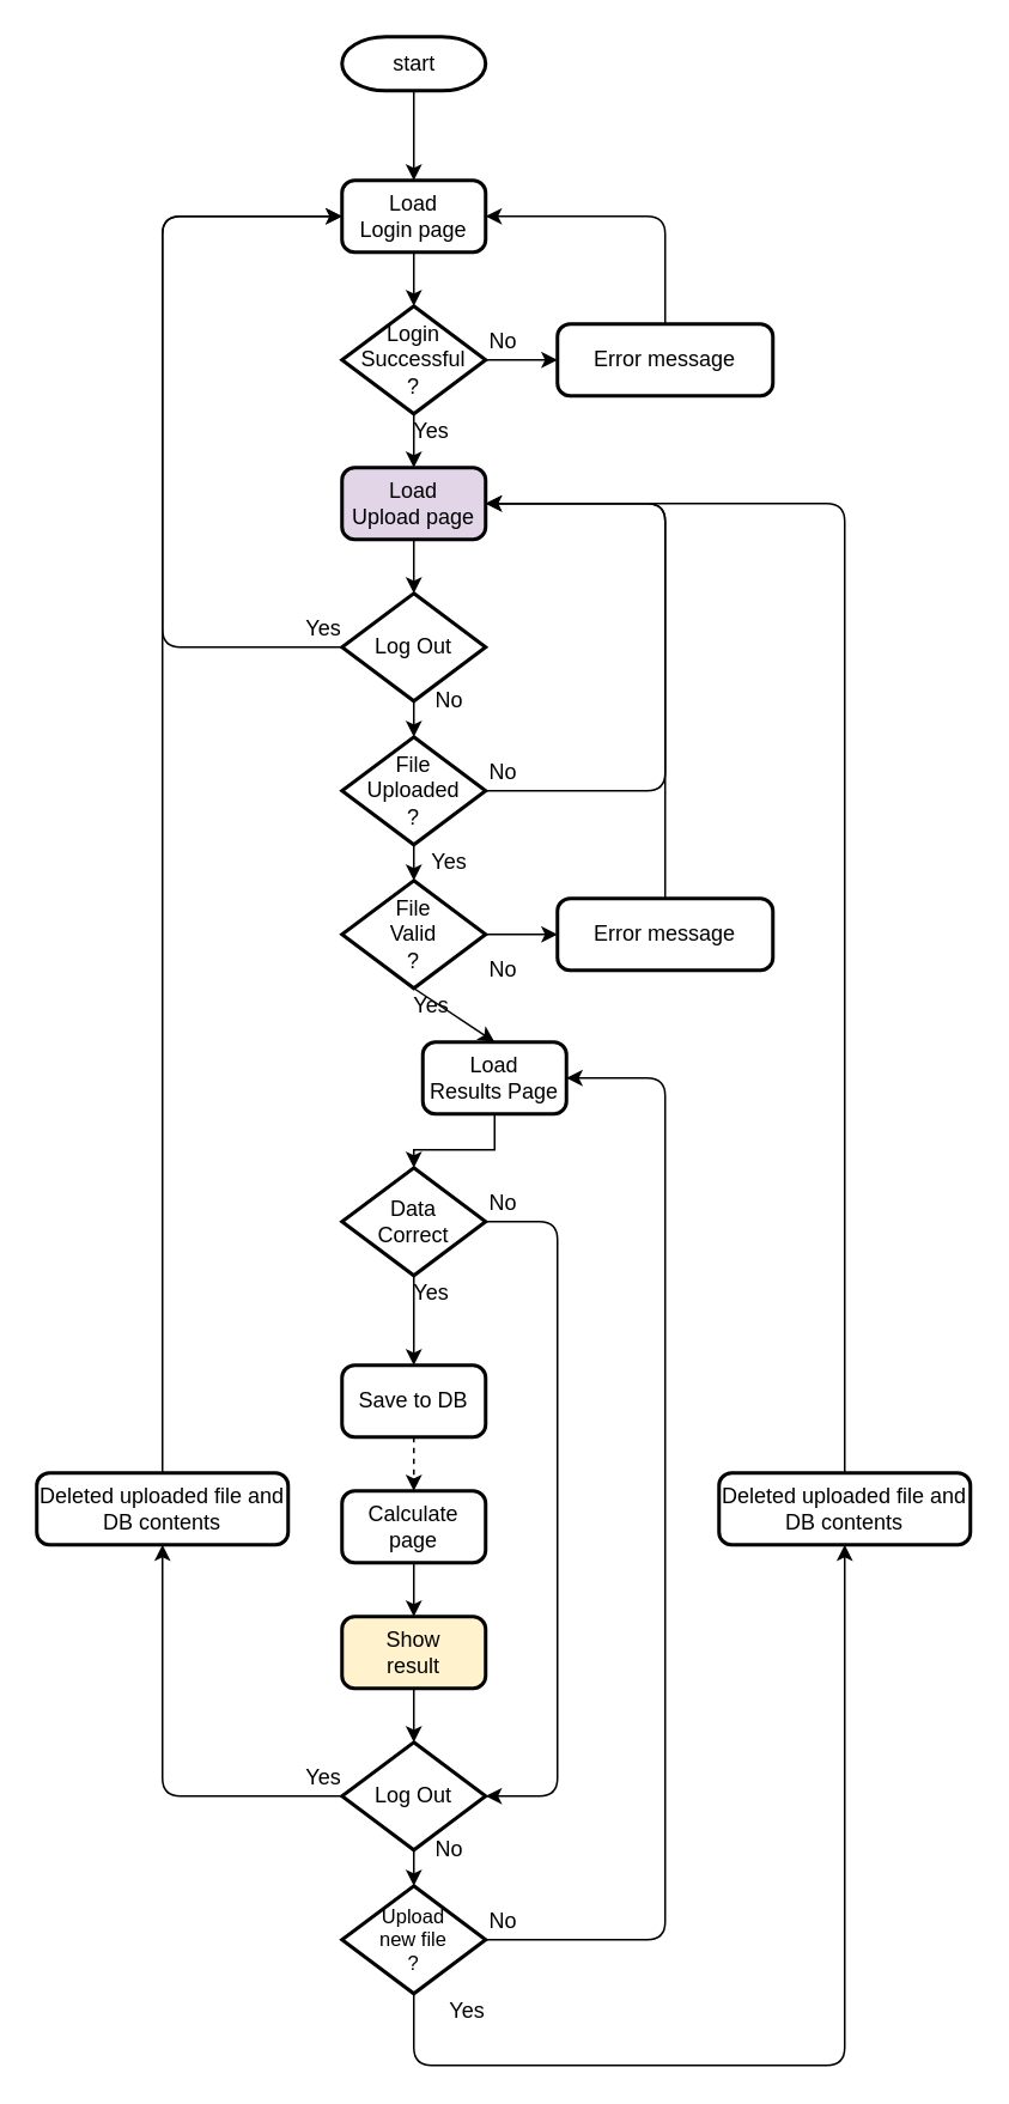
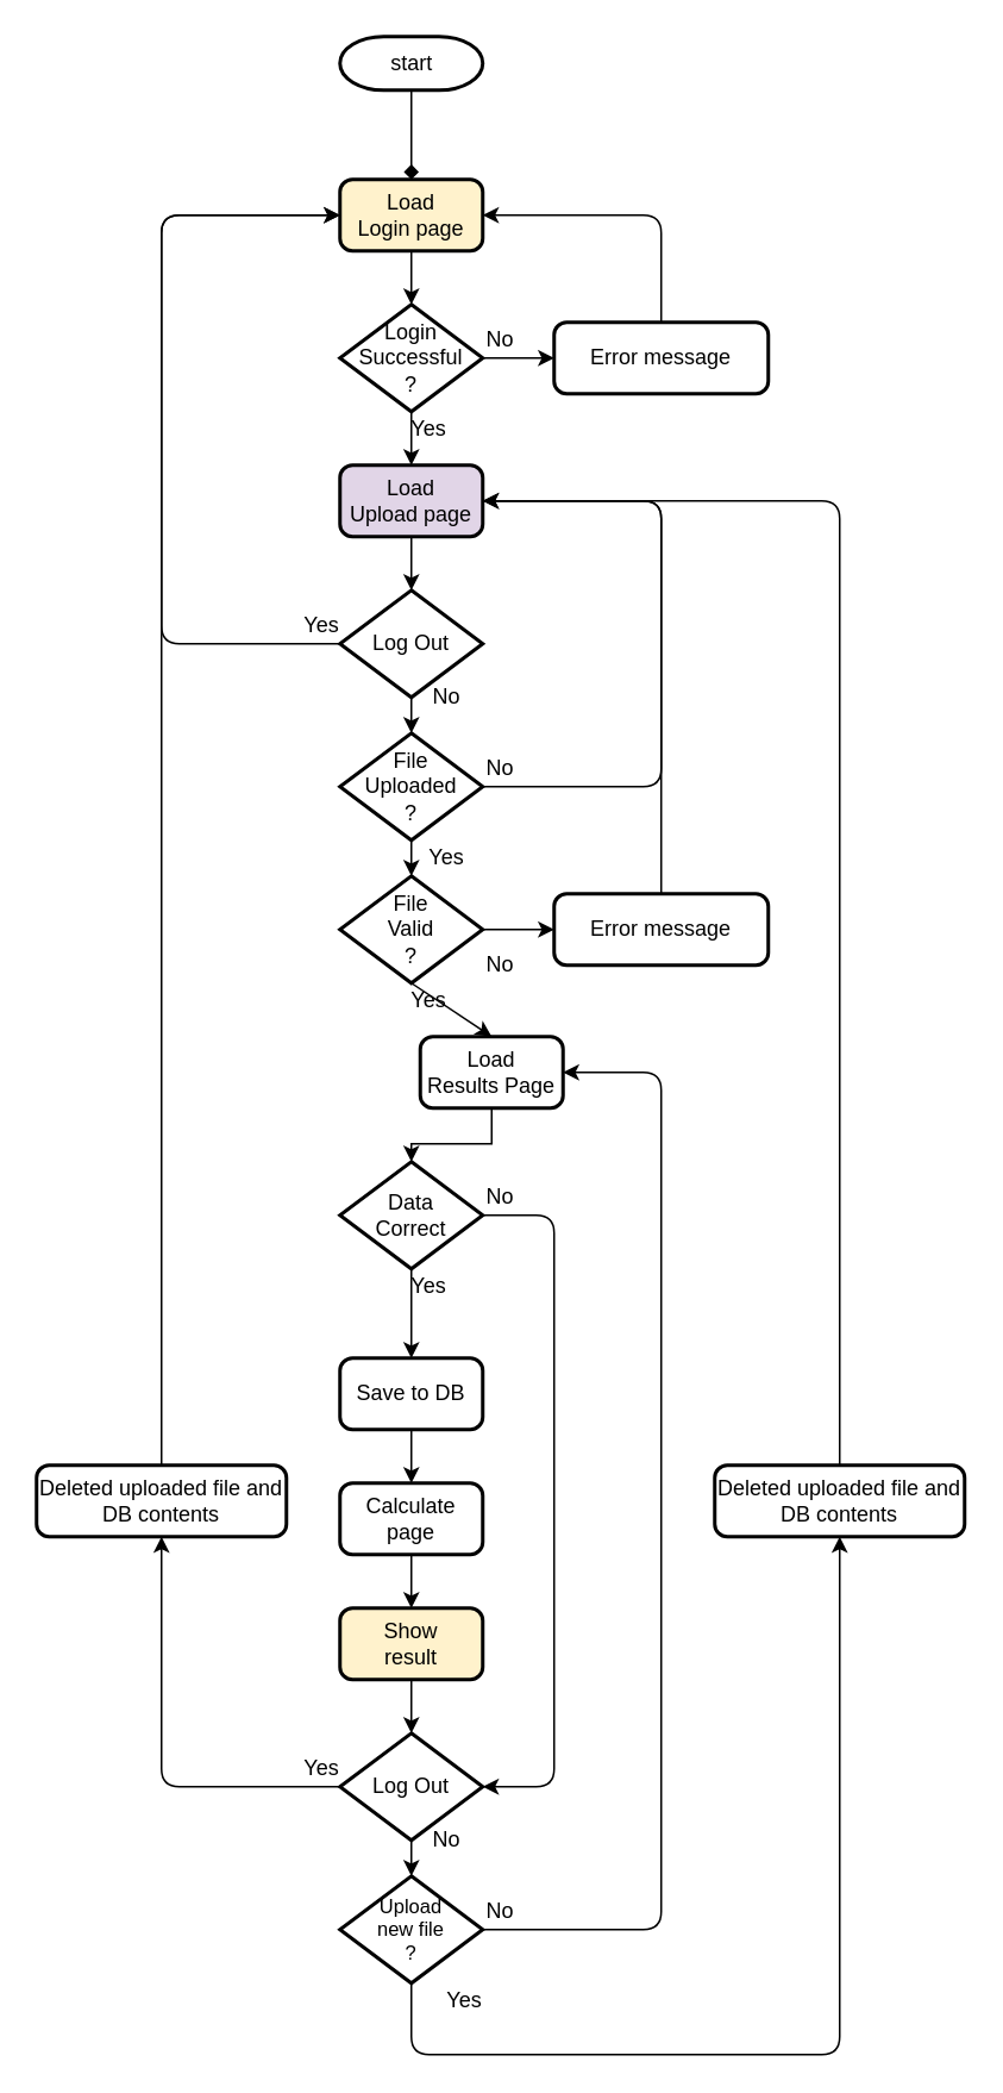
  <mxCell id="0" />
  <mxCell id="1" parent="0" />
  <mxCell id="2" value="start" style="shape=mxgraph.flowchart.terminator;strokeWidth=2;gradientColor=none;gradientDirection=north;fontStyle=0;html=1;" parent="1" vertex="1"><mxGeometry x="190" y="20" width="80" height="30" as="geometry" /></mxCell>
- <mxCell id="3" value="Load&lt;br&gt;Login page" style="rounded=1;whiteSpace=wrap;html=1;absoluteArcSize=1;arcSize=14;strokeWidth=2;" parent="1" vertex="1"><mxGeometry x="190" y="100" width="80" height="40" as="geometry" /></mxCell>
- <mxCell id="4" value="" style="endArrow=classic;html=1;exitX=0.5;exitY=1;exitDx=0;exitDy=0;exitPerimeter=0;" parent="1" source="2" target="3" edge="1"><mxGeometry width="50" height="50" relative="1" as="geometry"><mxPoint x="170" y="220" as="sourcePoint" /><mxPoint x="220" y="170" as="targetPoint" /></mxGeometry></mxCell>
+ <mxCell id="3" value="Load&lt;br&gt;Login page" style="rounded=1;whiteSpace=wrap;html=1;absoluteArcSize=1;arcSize=14;strokeWidth=2;fillColor=#fff2cc;" parent="1" vertex="1"><mxGeometry x="190" y="100" width="80" height="40" as="geometry" /></mxCell>
+ <mxCell id="4" value="" style="endArrow=diamond;html=1;exitX=0.5;exitY=1;exitDx=0;exitDy=0;exitPerimeter=0;" parent="1" source="2" target="3" edge="1"><mxGeometry width="50" height="50" relative="1" as="geometry"><mxPoint x="170" y="220" as="sourcePoint" /><mxPoint x="220" y="170" as="targetPoint" /></mxGeometry></mxCell>
  <mxCell id="5" value="Login&lt;br&gt;Successful&lt;br&gt;?" style="strokeWidth=2;html=1;shape=mxgraph.flowchart.decision;whiteSpace=wrap;" parent="1" vertex="1"><mxGeometry x="190" y="170" width="80" height="60" as="geometry" /></mxCell>
  <mxCell id="6" value="Error message" style="rounded=1;whiteSpace=wrap;html=1;absoluteArcSize=1;arcSize=14;strokeWidth=2;" parent="1" vertex="1"><mxGeometry x="310" y="180" width="120" height="40" as="geometry" /></mxCell>
  <mxCell id="7" value="" style="endArrow=classic;html=1;entryX=1;entryY=0.5;entryDx=0;entryDy=0;exitX=0.5;exitY=0;exitDx=0;exitDy=0;" parent="1" source="6" target="3" edge="1"><mxGeometry width="50" height="50" relative="1" as="geometry"><mxPoint x="170" y="280" as="sourcePoint" /><mxPoint x="220" y="230" as="targetPoint" /><Array as="points"><mxPoint x="370" y="120" /></Array></mxGeometry></mxCell>
  <mxCell id="8" value="" style="endArrow=classic;html=1;entryX=0.5;entryY=0;entryDx=0;entryDy=0;entryPerimeter=0;exitX=0.5;exitY=1;exitDx=0;exitDy=0;" parent="1" source="3" target="5" edge="1"><mxGeometry width="50" height="50" relative="1" as="geometry"><mxPoint x="170" y="280" as="sourcePoint" /><mxPoint x="220" y="230" as="targetPoint" /></mxGeometry></mxCell>
  <mxCell id="9" value="" style="endArrow=classic;html=1;entryX=0;entryY=0.5;entryDx=0;entryDy=0;exitX=1;exitY=0.5;exitDx=0;exitDy=0;exitPerimeter=0;" parent="1" source="5" target="6" edge="1"><mxGeometry width="50" height="50" relative="1" as="geometry"><mxPoint x="170" y="280" as="sourcePoint" /><mxPoint x="220" y="230" as="targetPoint" /></mxGeometry></mxCell>
  <mxCell id="10" value="No" style="text;html=1;strokeColor=none;fillColor=none;align=center;verticalAlign=middle;whiteSpace=wrap;rounded=0;" parent="1" vertex="1"><mxGeometry x="260" y="180" width="40" height="20" as="geometry" /></mxCell>
  <mxCell id="11" value="Yes" style="text;html=1;strokeColor=none;fillColor=none;align=center;verticalAlign=middle;whiteSpace=wrap;rounded=0;" parent="1" vertex="1"><mxGeometry x="220" y="230" width="40" height="20" as="geometry" /></mxCell>
  <mxCell id="12" value="Load&lt;br&gt;Upload page" style="rounded=1;whiteSpace=wrap;html=1;absoluteArcSize=1;arcSize=14;strokeWidth=2;fillColor=#e1d5e7;" parent="1" vertex="1"><mxGeometry x="190" y="260" width="80" height="40" as="geometry" /></mxCell>
  <mxCell id="13" value="" style="endArrow=classic;html=1;entryX=0.5;entryY=0;entryDx=0;entryDy=0;exitX=0.5;exitY=1;exitDx=0;exitDy=0;exitPerimeter=0;" parent="1" source="5" target="12" edge="1"><mxGeometry width="50" height="50" relative="1" as="geometry"><mxPoint x="240" y="140" as="sourcePoint" /><mxPoint x="240" y="160" as="targetPoint" /></mxGeometry></mxCell>
  <mxCell id="14" value="File&lt;br&gt;Uploaded&lt;br&gt;?" style="strokeWidth=2;html=1;shape=mxgraph.flowchart.decision;whiteSpace=wrap;" parent="1" vertex="1"><mxGeometry x="190" y="410" width="80" height="60" as="geometry" /></mxCell>
  <mxCell id="15" value="No" style="text;html=1;strokeColor=none;fillColor=none;align=center;verticalAlign=middle;whiteSpace=wrap;rounded=0;" parent="1" vertex="1"><mxGeometry x="260" y="420" width="40" height="20" as="geometry" /></mxCell>
  <mxCell id="16" value="Yes" style="text;html=1;strokeColor=none;fillColor=none;align=center;verticalAlign=middle;whiteSpace=wrap;rounded=0;" parent="1" vertex="1"><mxGeometry x="230" y="470" width="40" height="20" as="geometry" /></mxCell>
  <mxCell id="17" value="" style="endArrow=classic;html=1;exitX=0.5;exitY=1;exitDx=0;exitDy=0;exitPerimeter=0;entryX=0.5;entryY=0;entryDx=0;entryDy=0;entryPerimeter=0;" parent="1" source="14" target="20" edge="1"><mxGeometry width="50" height="50" relative="1" as="geometry"><mxPoint x="240" y="400" as="sourcePoint" /><mxPoint x="230" y="500" as="targetPoint" /></mxGeometry></mxCell>
  <mxCell id="18" value="" style="endArrow=classic;html=1;entryX=0.5;entryY=0;entryDx=0;entryDy=0;entryPerimeter=0;" parent="1" target="14" edge="1"><mxGeometry width="50" height="50" relative="1" as="geometry"><mxPoint x="230" y="390" as="sourcePoint" /><mxPoint x="220" y="440" as="targetPoint" /></mxGeometry></mxCell>
  <mxCell id="19" value="" style="endArrow=classic;html=1;entryX=1;entryY=0.5;entryDx=0;entryDy=0;exitX=0.25;exitY=1;exitDx=0;exitDy=0;" parent="1" source="15" target="12" edge="1"><mxGeometry width="50" height="50" relative="1" as="geometry"><mxPoint x="360" y="330" as="sourcePoint" /><mxPoint x="280" y="270" as="targetPoint" /><Array as="points"><mxPoint x="370" y="440" /><mxPoint x="370" y="280" /></Array></mxGeometry></mxCell>
  <mxCell id="20" value="File&lt;br&gt;Valid&lt;br&gt;?" style="strokeWidth=2;html=1;shape=mxgraph.flowchart.decision;whiteSpace=wrap;" parent="1" vertex="1"><mxGeometry x="190" y="490" width="80" height="60" as="geometry" /></mxCell>
  <mxCell id="21" value="No" style="text;html=1;strokeColor=none;fillColor=none;align=center;verticalAlign=middle;whiteSpace=wrap;rounded=0;" parent="1" vertex="1"><mxGeometry x="260" y="530" width="40" height="20" as="geometry" /></mxCell>
  <mxCell id="22" value="Yes" style="text;html=1;strokeColor=none;fillColor=none;align=center;verticalAlign=middle;whiteSpace=wrap;rounded=0;" parent="1" vertex="1"><mxGeometry x="220" y="550" width="40" height="20" as="geometry" /></mxCell>
  <mxCell id="23" value="" style="endArrow=classic;html=1;exitX=0.5;exitY=1;exitDx=0;exitDy=0;exitPerimeter=0;entryX=0.5;entryY=0;entryDx=0;entryDy=0;" parent="1" source="20" target="33" edge="1"><mxGeometry width="50" height="50" relative="1" as="geometry"><mxPoint x="240" y="500" as="sourcePoint" /><mxPoint x="230" y="580" as="targetPoint" /></mxGeometry></mxCell>
  <mxCell id="24" value="Error message" style="rounded=1;whiteSpace=wrap;html=1;absoluteArcSize=1;arcSize=14;strokeWidth=2;" parent="1" vertex="1"><mxGeometry x="310" y="500" width="120" height="40" as="geometry" /></mxCell>
  <mxCell id="25" value="" style="endArrow=classic;html=1;entryX=0;entryY=0.5;entryDx=0;entryDy=0;" parent="1" source="20" target="24" edge="1"><mxGeometry width="50" height="50" relative="1" as="geometry"><mxPoint x="270" y="580" as="sourcePoint" /><mxPoint x="320" y="530" as="targetPoint" /></mxGeometry></mxCell>
  <mxCell id="26" value="" style="endArrow=none;html=1;exitX=0.5;exitY=0;exitDx=0;exitDy=0;endFill=0;entryX=1;entryY=0.5;entryDx=0;entryDy=0;" parent="1" source="24" target="12" edge="1"><mxGeometry width="50" height="50" relative="1" as="geometry"><mxPoint x="170" y="650" as="sourcePoint" /><mxPoint x="360" y="270" as="targetPoint" /><Array as="points"><mxPoint x="370" y="280" /></Array></mxGeometry></mxCell>
  <mxCell id="27" value="Log Out" style="strokeWidth=2;html=1;shape=mxgraph.flowchart.decision;whiteSpace=wrap;" parent="1" vertex="1"><mxGeometry x="190" y="330" width="80" height="60" as="geometry" /></mxCell>
  <mxCell id="28" value="No" style="text;html=1;strokeColor=none;fillColor=none;align=center;verticalAlign=middle;whiteSpace=wrap;rounded=0;" parent="1" vertex="1"><mxGeometry x="230" y="380" width="40" height="20" as="geometry" /></mxCell>
  <mxCell id="29" value="Yes" style="text;html=1;strokeColor=none;fillColor=none;align=center;verticalAlign=middle;whiteSpace=wrap;rounded=0;" parent="1" vertex="1"><mxGeometry x="160" y="340" width="40" height="20" as="geometry" /></mxCell>
  <mxCell id="30" value="" style="endArrow=classic;html=1;entryX=0.5;entryY=0;entryDx=0;entryDy=0;entryPerimeter=0;" parent="1" target="27" edge="1"><mxGeometry width="50" height="50" relative="1" as="geometry"><mxPoint x="230" y="300" as="sourcePoint" /><mxPoint x="220" y="340" as="targetPoint" /></mxGeometry></mxCell>
  <mxCell id="31" value="" style="endArrow=classic;html=1;entryX=0;entryY=0.5;entryDx=0;entryDy=0;exitX=0.75;exitY=1;exitDx=0;exitDy=0;" parent="1" source="29" target="3" edge="1"><mxGeometry width="50" height="50" relative="1" as="geometry"><mxPoint x="110" y="360" as="sourcePoint" /><mxPoint x="150" y="120" as="targetPoint" /><Array as="points"><mxPoint x="90" y="360" /><mxPoint x="90" y="120" /></Array></mxGeometry></mxCell>
  <mxCell id="32" style="edgeStyle=orthogonalEdgeStyle;rounded=0;orthogonalLoop=1;jettySize=auto;html=1;exitX=0.5;exitY=1;exitDx=0;exitDy=0;entryX=0.5;entryY=0;entryDx=0;entryDy=0;entryPerimeter=0;" edge="1" parent="1" source="33" target="49"><mxGeometry relative="1" as="geometry"><mxPoint x="230" y="720" as="targetPoint" /></mxGeometry></mxCell>
  <mxCell id="33" value="Load&lt;br&gt;Results Page" style="rounded=1;whiteSpace=wrap;html=1;absoluteArcSize=1;arcSize=14;strokeWidth=2;" parent="1" vertex="1"><mxGeometry x="235" y="580" width="80" height="40" as="geometry" /></mxCell>
  <mxCell id="34" value="" style="endArrow=classic;html=1;entryX=0.5;entryY=0;entryDx=0;entryDy=0;exitX=0.5;exitY=1;exitDx=0;exitDy=0;exitPerimeter=0;" parent="1" source="49" target="50" edge="1"><mxGeometry width="50" height="50" relative="1" as="geometry"><mxPoint x="230" y="760" as="sourcePoint" /><mxPoint x="230" y="780" as="targetPoint" /></mxGeometry></mxCell>
  <mxCell id="35" value="" style="edgeStyle=orthogonalEdgeStyle;rounded=0;orthogonalLoop=1;jettySize=auto;html=1;" parent="1" source="36" target="37" edge="1"><mxGeometry relative="1" as="geometry" /></mxCell>
  <mxCell id="36" value="Calculate page" style="rounded=1;whiteSpace=wrap;html=1;absoluteArcSize=1;arcSize=14;strokeWidth=2;" parent="1" vertex="1"><mxGeometry x="190" y="830" width="80" height="40" as="geometry" /></mxCell>
  <mxCell id="37" value="Show&lt;br&gt;result" style="rounded=1;whiteSpace=wrap;html=1;absoluteArcSize=1;arcSize=14;strokeWidth=2;fillColor=#fff2cc;" parent="1" vertex="1"><mxGeometry x="190" y="900" width="80" height="40" as="geometry" /></mxCell>
- <mxCell id="38" value="" style="endArrow=classic;html=1;entryX=0.5;entryY=0;entryDx=0;entryDy=0;exitX=0.5;exitY=1;exitDx=0;exitDy=0;dashed=1;" parent="1" target="36" edge="1" source="50"><mxGeometry width="50" height="50" relative="1" as="geometry"><mxPoint x="230" y="820" as="sourcePoint" /><mxPoint x="130" y="800" as="targetPoint" /></mxGeometry></mxCell>
+ <mxCell id="38" value="" style="endArrow=classic;html=1;entryX=0.5;entryY=0;entryDx=0;entryDy=0;exitX=0.5;exitY=1;exitDx=0;exitDy=0;" parent="1" target="36" edge="1" source="50"><mxGeometry width="50" height="50" relative="1" as="geometry"><mxPoint x="230" y="820" as="sourcePoint" /><mxPoint x="130" y="800" as="targetPoint" /></mxGeometry></mxCell>
  <mxCell id="39" value="Upload&lt;br style=&quot;font-size: 11px;&quot;&gt;new file&lt;br style=&quot;font-size: 11px;&quot;&gt;?" style="strokeWidth=2;html=1;shape=mxgraph.flowchart.decision;whiteSpace=wrap;fontSize=11;" parent="1" vertex="1"><mxGeometry x="190" y="1050" width="80" height="60" as="geometry" /></mxCell>
  <mxCell id="40" value="No" style="text;html=1;strokeColor=none;fillColor=none;align=center;verticalAlign=middle;whiteSpace=wrap;rounded=0;" parent="1" vertex="1"><mxGeometry x="260" y="1060" width="40" height="20" as="geometry" /></mxCell>
  <mxCell id="41" value="" style="endArrow=classic;html=1;entryX=0.5;entryY=0;entryDx=0;entryDy=0;entryPerimeter=0;" parent="1" target="39" edge="1"><mxGeometry width="50" height="50" relative="1" as="geometry"><mxPoint x="230" y="1030" as="sourcePoint" /><mxPoint x="220" y="1080" as="targetPoint" /></mxGeometry></mxCell>
  <mxCell id="42" value="Log Out" style="strokeWidth=2;html=1;shape=mxgraph.flowchart.decision;whiteSpace=wrap;" parent="1" vertex="1"><mxGeometry x="190" y="970" width="80" height="60" as="geometry" /></mxCell>
  <mxCell id="43" value="No" style="text;html=1;strokeColor=none;fillColor=none;align=center;verticalAlign=middle;whiteSpace=wrap;rounded=0;" parent="1" vertex="1"><mxGeometry x="230" y="1020" width="40" height="20" as="geometry" /></mxCell>
  <mxCell id="44" value="Yes" style="text;html=1;strokeColor=none;fillColor=none;align=center;verticalAlign=middle;whiteSpace=wrap;rounded=0;" parent="1" vertex="1"><mxGeometry x="160" y="980" width="40" height="20" as="geometry" /></mxCell>
  <mxCell id="45" value="" style="edgeStyle=orthogonalEdgeStyle;rounded=0;orthogonalLoop=1;jettySize=auto;html=1;exitX=0.5;exitY=1;exitDx=0;exitDy=0;entryX=0.5;entryY=0;entryDx=0;entryDy=0;entryPerimeter=0;" parent="1" source="37" target="42" edge="1"><mxGeometry relative="1" as="geometry"><mxPoint x="240" y="870" as="sourcePoint" /><mxPoint x="240" y="910" as="targetPoint" /></mxGeometry></mxCell>
  <mxCell id="46" value="" style="endArrow=classic;html=1;entryX=0;entryY=0.5;entryDx=0;entryDy=0;" parent="1" source="57" target="3" edge="1"><mxGeometry width="50" height="50" relative="1" as="geometry"><mxPoint x="80" y="1180" as="sourcePoint" /><mxPoint x="30" y="270" as="targetPoint" /><Array as="points"><mxPoint x="90" y="120" /></Array></mxGeometry></mxCell>
  <mxCell id="47" value="" style="endArrow=classic;html=1;fontSize=11;exitX=0.25;exitY=1;exitDx=0;exitDy=0;entryX=1;entryY=0.5;entryDx=0;entryDy=0;" parent="1" source="40" target="33" edge="1"><mxGeometry width="50" height="50" relative="1" as="geometry"><mxPoint x="300" y="1070" as="sourcePoint" /><mxPoint x="310" y="840" as="targetPoint" /><Array as="points"><mxPoint x="370" y="1080" /><mxPoint x="370" y="600" /></Array></mxGeometry></mxCell>
  <mxCell id="48" value="Yes" style="text;html=1;strokeColor=none;fillColor=none;align=center;verticalAlign=middle;whiteSpace=wrap;rounded=0;" parent="1" vertex="1"><mxGeometry x="240" y="1110" width="40" height="20" as="geometry" /></mxCell>
  <mxCell id="49" value="Data&lt;br&gt;Correct" style="strokeWidth=2;html=1;shape=mxgraph.flowchart.decision;whiteSpace=wrap;" vertex="1" parent="1"><mxGeometry x="190" y="650" width="80" height="60" as="geometry" /></mxCell>
  <mxCell id="50" value="Save to DB" style="rounded=1;whiteSpace=wrap;html=1;absoluteArcSize=1;arcSize=14;strokeWidth=2;" vertex="1" parent="1"><mxGeometry x="190" y="760" width="80" height="40" as="geometry" /></mxCell>
  <mxCell id="51" value="Yes" style="text;html=1;strokeColor=none;fillColor=none;align=center;verticalAlign=middle;whiteSpace=wrap;rounded=0;" vertex="1" parent="1"><mxGeometry x="220" y="710" width="40" height="20" as="geometry" /></mxCell>
  <mxCell id="52" value="No" style="text;html=1;strokeColor=none;fillColor=none;align=center;verticalAlign=middle;whiteSpace=wrap;rounded=0;" vertex="1" parent="1"><mxGeometry x="260" y="660" width="40" height="20" as="geometry" /></mxCell>
  <mxCell id="53" value="Deleted uploaded file and DB contents" style="rounded=1;whiteSpace=wrap;html=1;absoluteArcSize=1;arcSize=14;strokeWidth=2;" vertex="1" parent="1"><mxGeometry x="400" y="820" width="140" height="40" as="geometry" /></mxCell>
  <mxCell id="54" value="" style="endArrow=classic;html=1;entryX=0.5;entryY=1;entryDx=0;entryDy=0;exitX=0.5;exitY=1;exitDx=0;exitDy=0;exitPerimeter=0;" edge="1" parent="1" source="39" target="53"><mxGeometry width="50" height="50" relative="1" as="geometry"><mxPoint x="80" y="1200" as="sourcePoint" /><mxPoint x="130" y="1150" as="targetPoint" /><Array as="points"><mxPoint x="230" y="1150" /><mxPoint x="350" y="1150" /><mxPoint x="470" y="1150" /><mxPoint x="470" y="1110" /></Array></mxGeometry></mxCell>
  <mxCell id="55" value="" style="endArrow=classic;html=1;exitX=0.5;exitY=0;exitDx=0;exitDy=0;entryX=1;entryY=0.5;entryDx=0;entryDy=0;" edge="1" parent="1" source="53" target="12"><mxGeometry width="50" height="50" relative="1" as="geometry"><mxPoint x="470" y="760" as="sourcePoint" /><mxPoint x="470" y="280" as="targetPoint" /><Array as="points"><mxPoint x="470" y="280" /></Array></mxGeometry></mxCell>
  <mxCell id="56" value="" style="endArrow=classic;html=1;exitX=0.25;exitY=1;exitDx=0;exitDy=0;entryX=1;entryY=0.5;entryDx=0;entryDy=0;entryPerimeter=0;" edge="1" parent="1" source="52" target="42"><mxGeometry width="50" height="50" relative="1" as="geometry"><mxPoint x="280" y="760" as="sourcePoint" /><mxPoint x="300" y="1000" as="targetPoint" /><Array as="points"><mxPoint x="310" y="680" /><mxPoint x="310" y="1000" /></Array></mxGeometry></mxCell>
  <mxCell id="57" value="Deleted uploaded file and DB contents" style="rounded=1;whiteSpace=wrap;html=1;absoluteArcSize=1;arcSize=14;strokeWidth=2;" vertex="1" parent="1"><mxGeometry x="20" y="820" width="140" height="40" as="geometry" /></mxCell>
  <mxCell id="58" value="" style="endArrow=classic;html=1;exitX=0.75;exitY=1;exitDx=0;exitDy=0;entryX=0.5;entryY=1;entryDx=0;entryDy=0;" edge="1" parent="1" source="44" target="57"><mxGeometry width="50" height="50" relative="1" as="geometry"><mxPoint x="190" y="1000" as="sourcePoint" /><mxPoint x="190" y="120" as="targetPoint" /><Array as="points"><mxPoint x="90" y="1000" /></Array></mxGeometry></mxCell>
